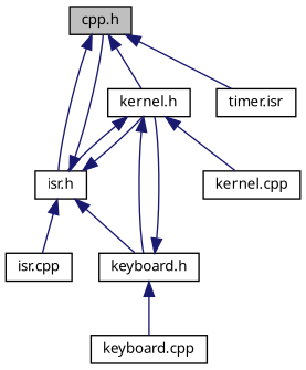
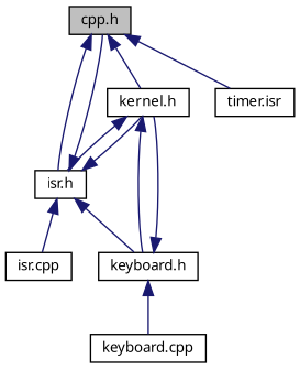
  digraph {
    fontname="Noto Sans"
    node [color=black fillcolor=white fontname="Noto Sans" fontsize=10 shape=record style=filled]
    edge [color=midnightblue dir=back fontname="Noto Sans" fontsize=10 labelfontname=Helvetica labelfontsize=10 style=solid]
    n1 [fillcolor=grey75 fontcolor=black height=0.2 label="cpp.h" width=0.4]
    n2 [height=0.2 label="kernel.h" width=0.4]
    n3 [height=0.2 label="isr.h" width=0.4]
    n4 [height=0.2 label="timer.isr" width=0.4]
    n5 [height=0.2 label="keyboard.h" width=0.4]
-   n6 [height=0.2 label="kernel.cpp" width=0.4]
    n7 [height=0.2 label="isr.cpp" width=0.4]
    n8 [height=0.2 label="keyboard.cpp" width=0.4]
    n1 -> n2
    n1 -> n3
    n1 -> n4
    n2 -> n3
    n2 -> n5
-   n2 -> n6
    n3 -> n1
    n3 -> n2
    n3 -> n5
    n3 -> n7
    n5 -> n2
    n5 -> n8
  }
